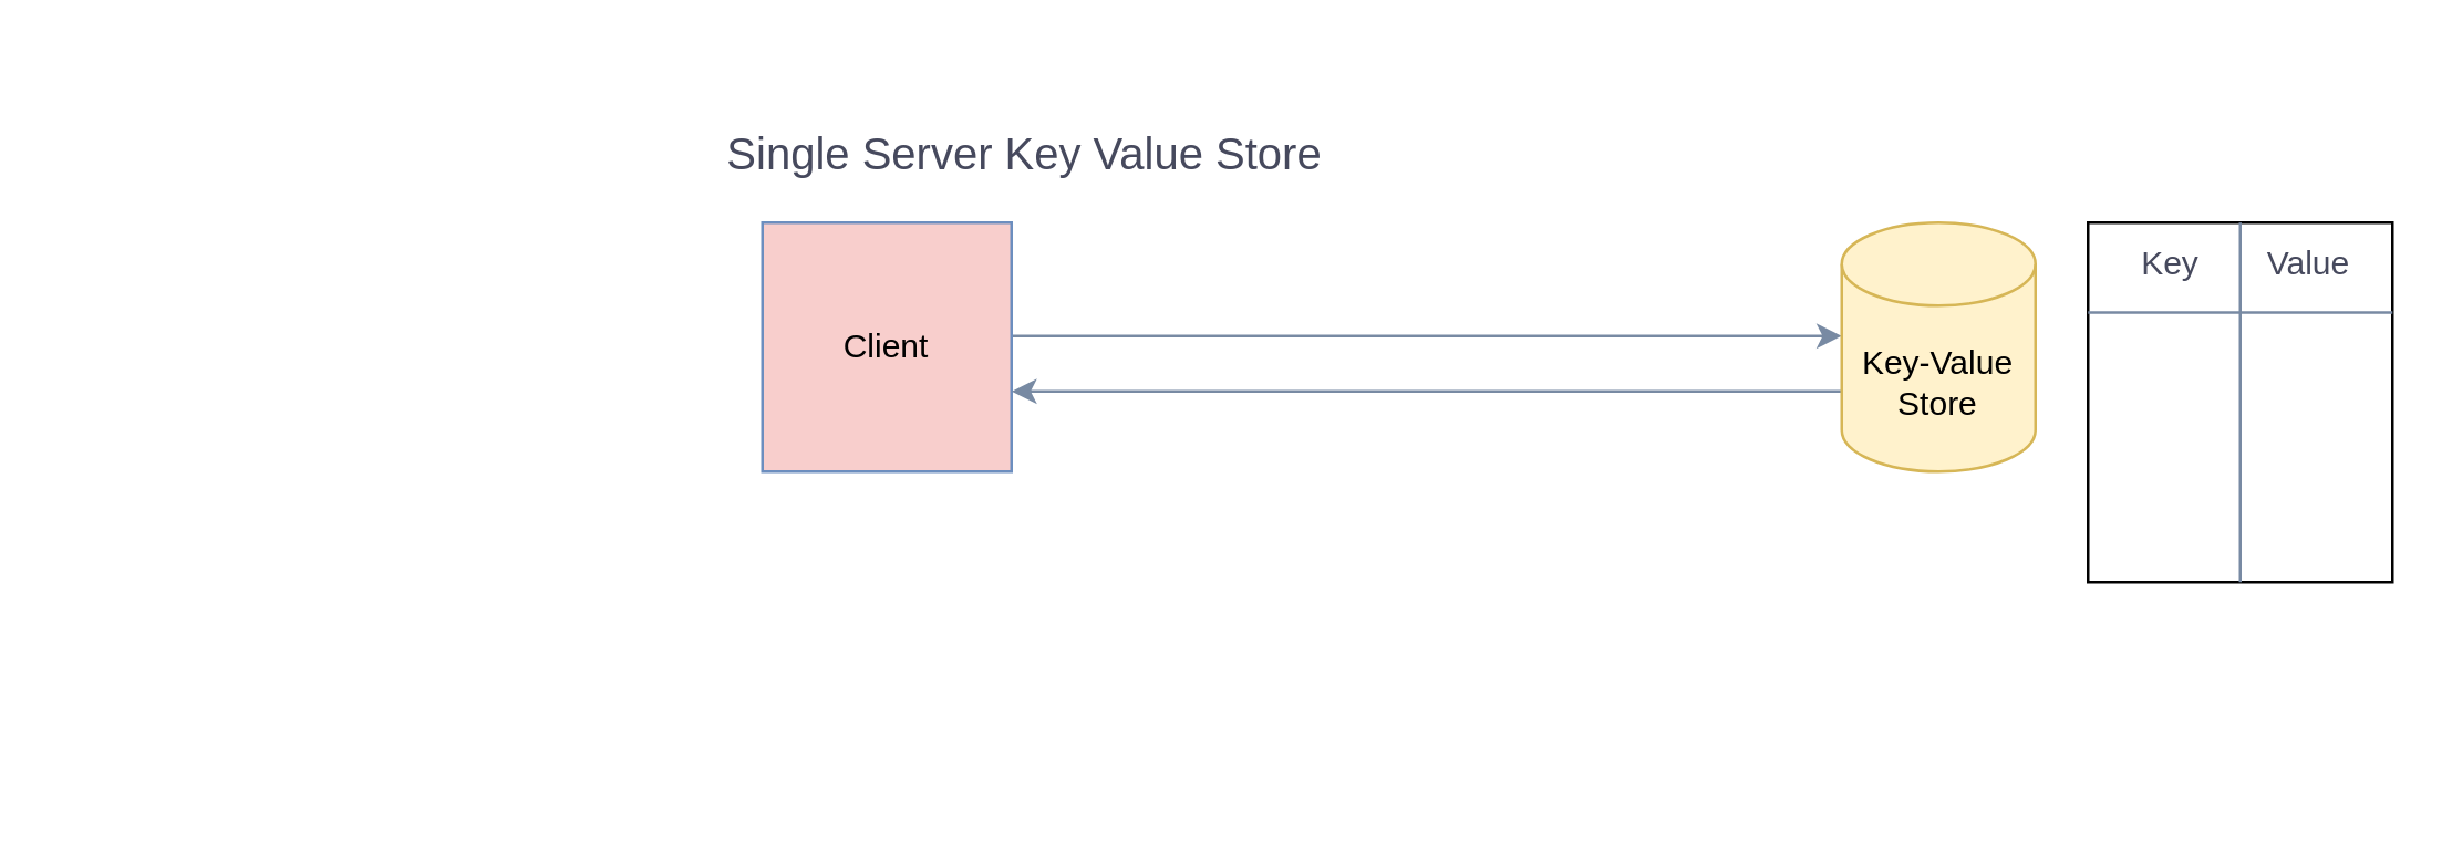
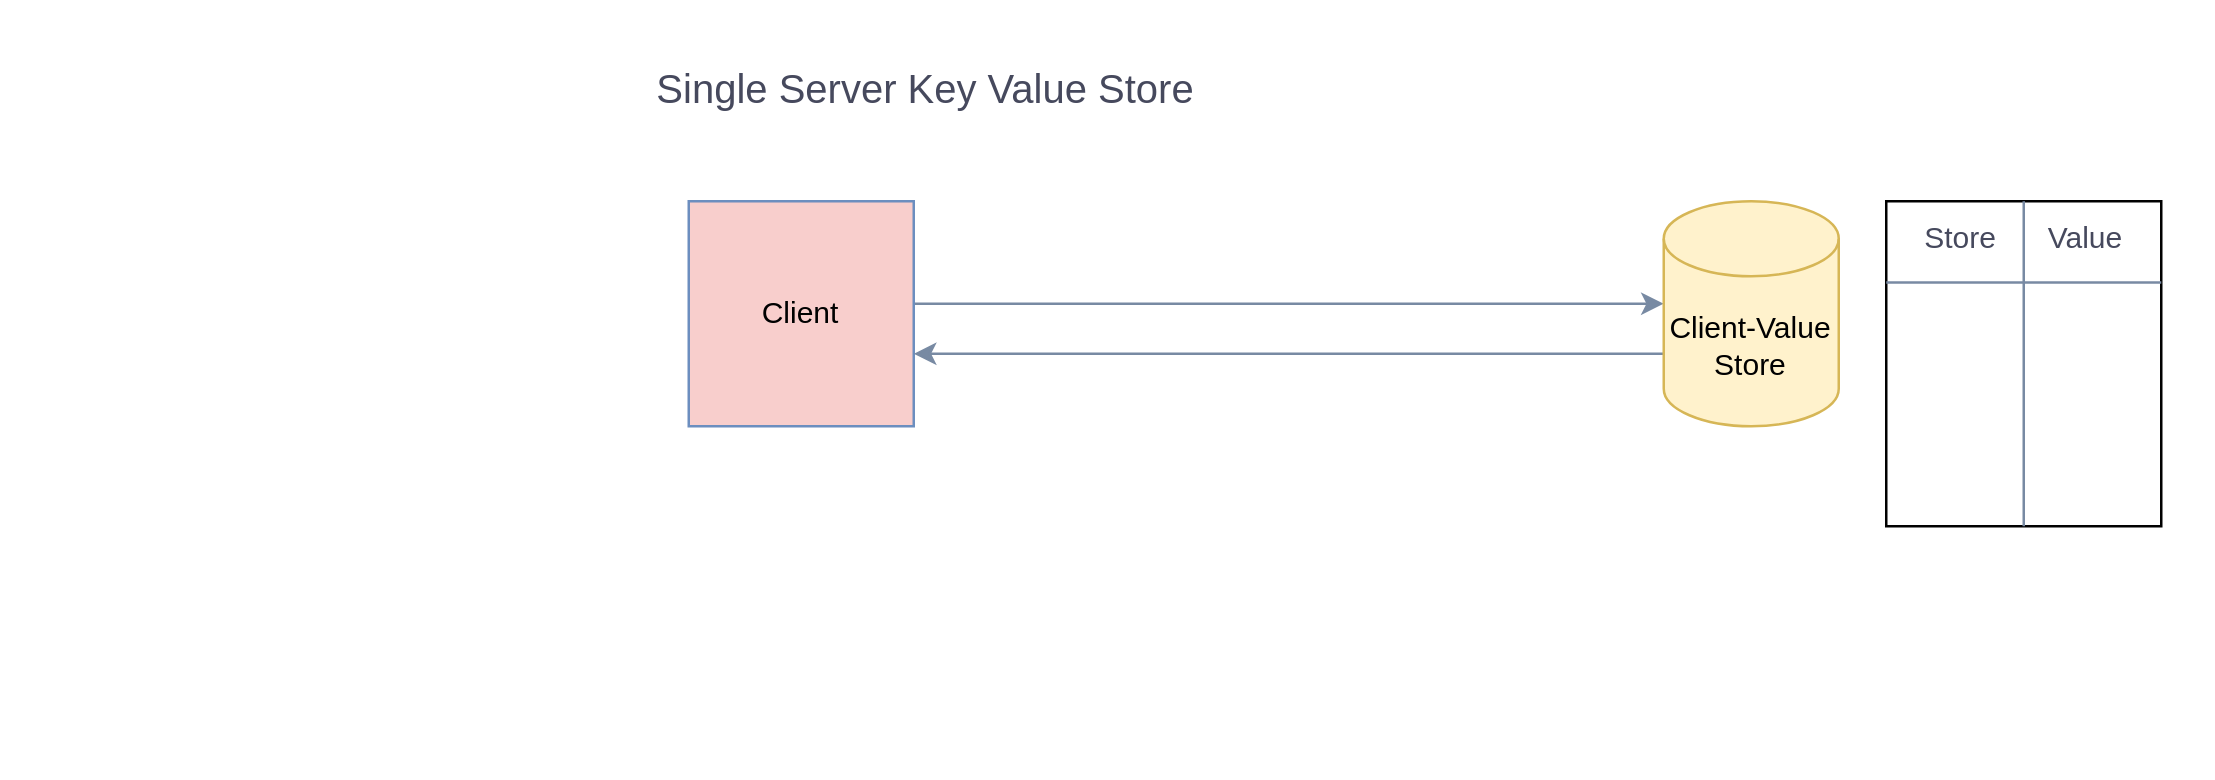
  <mxCell id="0" />
  <mxCell id="1" parent="0" />
- <mxCell id="2" value="&lt;p class=&quot;p1&quot; style=&quot;margin: 0px; font-variant-numeric: normal; font-variant-east-asian: normal; font-variant-alternates: normal; font-size-adjust: none; font-kerning: auto; font-optical-sizing: auto; font-feature-settings: normal; font-variation-settings: normal; font-variant-position: normal; font-variant-emoji: normal; font-stretch: normal; line-height: normal; text-align: start;&quot;&gt;&lt;span style=&quot;font-size: 16px;&quot;&gt;Single Server Key Value Store&lt;/span&gt;&lt;/p&gt;" style="text;html=1;align=center;verticalAlign=middle;whiteSpace=wrap;rounded=0;fontSize=18;labelBackgroundColor=none;fontColor=#46495D;" vertex="1" parent="1"><mxGeometry x="20" y="40" width="700" height="30" as="geometry" /></mxCell>
+ <mxCell id="2" value="&lt;p class=&quot;p1&quot; style=&quot;margin: 0px; font-variant-numeric: normal; font-variant-east-asian: normal; font-variant-alternates: normal; font-size-adjust: none; font-kerning: auto; font-optical-sizing: auto; font-feature-settings: normal; font-variation-settings: normal; font-variant-position: normal; font-variant-emoji: normal; font-stretch: normal; line-height: normal; text-align: start;&quot;&gt;&lt;span style=&quot;font-size: 16px;&quot;&gt;Single Server Key Value Store&lt;/span&gt;&lt;/p&gt;" style="text;html=1;align=center;verticalAlign=middle;whiteSpace=wrap;rounded=0;fontSize=18;labelBackgroundColor=none;fontColor=#46495D;" vertex="1" parent="1"><mxGeometry x="20" y="20" width="700" height="30" as="geometry" /></mxCell>
  <mxCell id="3" value="&lt;p style=&quot;margin: 0px; font-variant-numeric: normal; font-variant-east-asian: normal; font-variant-alternates: normal; font-size-adjust: none; font-kerning: auto; font-optical-sizing: auto; font-feature-settings: normal; font-variation-settings: normal; font-variant-position: normal; font-variant-emoji: normal; font-stretch: normal; line-height: normal; text-align: start; text-wrap-mode: wrap;&quot; class=&quot;p1&quot;&gt;&lt;br&gt;&lt;/p&gt;" style="text;html=1;align=center;verticalAlign=middle;resizable=0;points=[];autosize=1;strokeColor=none;fillColor=none;labelBackgroundColor=none;fontColor=#46495D;" vertex="1" parent="1"><mxGeometry x="495" y="260" width="20" height="30" as="geometry" /></mxCell>
  <mxCell id="4" style="edgeStyle=orthogonalEdgeStyle;rounded=0;orthogonalLoop=1;jettySize=auto;html=1;strokeColor=#788AA3;fontColor=#46495D;fillColor=#B2C9AB;" edge="1" parent="1"><mxGeometry relative="1" as="geometry"><mxPoint x="365" y="121" as="sourcePoint" /><mxPoint x="665" y="121" as="targetPoint" /></mxGeometry></mxCell>
  <mxCell id="5" value="Client" style="whiteSpace=wrap;html=1;aspect=fixed;strokeColor=#6c8ebf;fillColor=#f8cecc;" vertex="1" parent="1"><mxGeometry x="275" y="80" width="90" height="90" as="geometry" /></mxCell>
  <mxCell id="6" style="edgeStyle=orthogonalEdgeStyle;rounded=0;orthogonalLoop=1;jettySize=auto;html=1;strokeColor=#788AA3;fontColor=#46495D;fillColor=#B2C9AB;" edge="1" parent="1"><mxGeometry relative="1" as="geometry"><mxPoint x="665" y="141" as="sourcePoint" /><mxPoint x="365" y="141" as="targetPoint" /></mxGeometry></mxCell>
- <mxCell id="7" value="Key-Value&lt;div&gt;Store&lt;/div&gt;" style="shape=cylinder3;whiteSpace=wrap;html=1;boundedLbl=1;backgroundOutline=1;size=15;strokeColor=#d6b656;fillColor=#fff2cc;" vertex="1" parent="1"><mxGeometry x="665" y="80" width="70" height="90" as="geometry" /></mxCell>
+ <mxCell id="7" value="Client-Value&lt;div&gt;Store&lt;/div&gt;" style="shape=cylinder3;whiteSpace=wrap;html=1;boundedLbl=1;backgroundOutline=1;size=15;strokeColor=#d6b656;fillColor=#fff2cc;" vertex="1" parent="1"><mxGeometry x="665" y="80" width="70" height="90" as="geometry" /></mxCell>
  <mxCell id="8" value="" style="rounded=0;whiteSpace=wrap;html=1;" vertex="1" parent="1"><mxGeometry x="754" y="80" width="110" height="130" as="geometry" /></mxCell>
  <mxCell id="9" value="" style="endArrow=none;html=1;rounded=0;strokeColor=#788AA3;fontColor=#46495D;fillColor=#B2C9AB;exitX=0.5;exitY=1;exitDx=0;exitDy=0;entryX=0.5;entryY=0;entryDx=0;entryDy=0;" edge="1" parent="1" source="8" target="8"><mxGeometry width="50" height="50" relative="1" as="geometry"><mxPoint x="464" y="210" as="sourcePoint" /><mxPoint x="514" y="160" as="targetPoint" /></mxGeometry></mxCell>
  <mxCell id="10" value="" style="endArrow=none;html=1;rounded=0;strokeColor=#788AA3;fontColor=#46495D;fillColor=#B2C9AB;entryX=1;entryY=0.25;entryDx=0;entryDy=0;exitX=0;exitY=0.25;exitDx=0;exitDy=0;" edge="1" parent="1" source="8" target="8"><mxGeometry width="50" height="50" relative="1" as="geometry"><mxPoint x="464" y="210" as="sourcePoint" /><mxPoint x="514" y="160" as="targetPoint" /></mxGeometry></mxCell>
- <mxCell id="11" value="Key" style="text;html=1;align=center;verticalAlign=middle;whiteSpace=wrap;rounded=0;fontColor=#46495D;" vertex="1" parent="1"><mxGeometry x="754" y="80" width="60" height="30" as="geometry" /></mxCell>
+ <mxCell id="11" value="Store" style="text;html=1;align=center;verticalAlign=middle;whiteSpace=wrap;rounded=0;fontColor=#46495D;" vertex="1" parent="1"><mxGeometry x="754" y="80" width="60" height="30" as="geometry" /></mxCell>
  <mxCell id="12" value="Value" style="text;html=1;align=center;verticalAlign=middle;whiteSpace=wrap;rounded=0;fontColor=#46495D;" vertex="1" parent="1"><mxGeometry x="804" y="80" width="60" height="30" as="geometry" /></mxCell>
